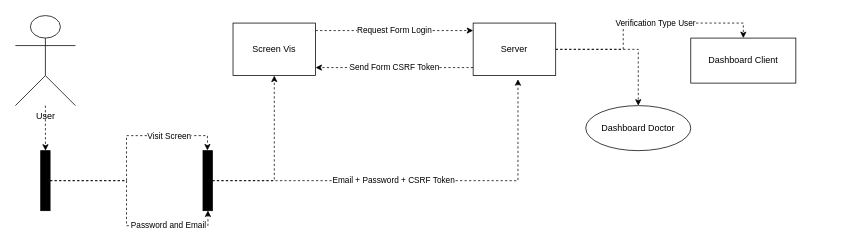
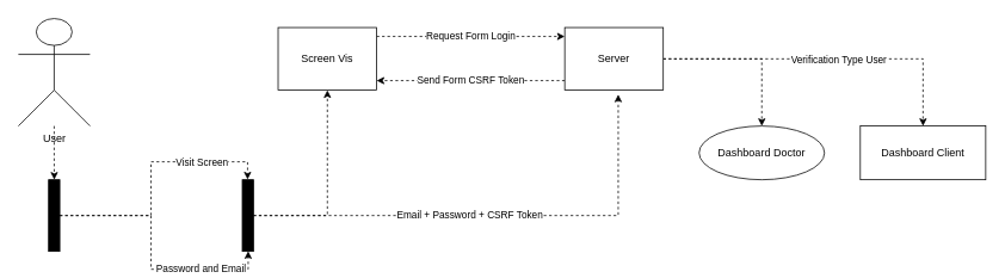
  <mxCell id="0" />
  <mxCell id="1" parent="0" />
  <mxCell id="2" value="" style="edgeStyle=orthogonalEdgeStyle;rounded=0;orthogonalLoop=1;jettySize=auto;html=1;dashed=1;" edge="1" parent="1" source="3" target="6"><mxGeometry relative="1" as="geometry" /></mxCell>
  <mxCell id="3" value="User" style="shape=umlActor;verticalLabelPosition=bottom;verticalAlign=top;html=1;" vertex="1" parent="1"><mxGeometry x="20" y="20" width="80" height="120" as="geometry" /></mxCell>
  <mxCell id="4" value="Request Form Login" style="edgeStyle=orthogonalEdgeStyle;rounded=0;orthogonalLoop=1;jettySize=auto;html=1;entryX=0;entryY=0.5;entryDx=0;entryDy=0;dashed=1;" edge="1" parent="1"><mxGeometry relative="1" as="geometry"><mxPoint x="420" y="40" as="sourcePoint" /><mxPoint x="630" y="40" as="targetPoint" /></mxGeometry></mxCell>
  <mxCell id="5" value="Screen Vis" style="html=1;whiteSpace=wrap;" vertex="1" parent="1"><mxGeometry x="310" y="30" width="110" height="70" as="geometry" /></mxCell>
  <mxCell id="6" value="" style="html=1;points=[];perimeter=orthogonalPerimeter;fillColor=strokeColor;" vertex="1" parent="1"><mxGeometry x="53.75" y="200" width="12.5" height="80" as="geometry" /></mxCell>
  <mxCell id="7" value="Send Form CSRF Token" style="edgeStyle=orthogonalEdgeStyle;rounded=0;orthogonalLoop=1;jettySize=auto;html=1;entryX=1;entryY=0.5;entryDx=0;entryDy=0;dashed=1;" edge="1" parent="1"><mxGeometry relative="1" as="geometry"><mxPoint x="630" y="89.31" as="sourcePoint" /><mxPoint x="420" y="89.31" as="targetPoint" /></mxGeometry></mxCell>
  <mxCell id="8" value="&lt;div style=&quot;line-height: 130%;&quot;&gt;&lt;br&gt;&lt;/div&gt;" style="edgeStyle=orthogonalEdgeStyle;rounded=0;orthogonalLoop=1;jettySize=auto;html=1;exitX=1;exitY=0.5;exitDx=0;exitDy=0;entryX=0.5;entryY=0;entryDx=0;entryDy=0;dashed=1;" edge="1" parent="1" source="11" target="21"><mxGeometry x="-0.167" relative="1" as="geometry"><mxPoint as="offset" /></mxGeometry></mxCell>
  <mxCell id="9" style="edgeStyle=orthogonalEdgeStyle;rounded=0;orthogonalLoop=1;jettySize=auto;html=1;entryX=0.5;entryY=0;entryDx=0;entryDy=0;dashed=1;" edge="1" parent="1" source="11" target="20"><mxGeometry relative="1" as="geometry" /></mxCell>
  <mxCell id="10" value="Verification Type User" style="edgeLabel;html=1;align=center;verticalAlign=middle;resizable=0;points=[];" vertex="1" connectable="0" parent="9"><mxGeometry x="-0.093" relative="1" as="geometry"><mxPoint x="29" as="offset" /></mxGeometry></mxCell>
  <mxCell id="11" value="Server" style="html=1;whiteSpace=wrap;" vertex="1" parent="1"><mxGeometry x="630" y="30" width="110" height="70" as="geometry" /></mxCell>
  <mxCell id="12" style="edgeStyle=orthogonalEdgeStyle;rounded=0;orthogonalLoop=1;jettySize=auto;html=1;entryX=0.5;entryY=1;entryDx=0;entryDy=0;dashed=1;" edge="1" parent="1" source="13" target="5"><mxGeometry relative="1" as="geometry" /></mxCell>
  <mxCell id="13" value="" style="html=1;points=[];perimeter=orthogonalPerimeter;fillColor=strokeColor;" vertex="1" parent="1"><mxGeometry x="270" y="200" width="12.5" height="80" as="geometry" /></mxCell>
  <mxCell id="14" style="edgeStyle=orthogonalEdgeStyle;rounded=0;orthogonalLoop=1;jettySize=auto;html=1;entryX=0.472;entryY=-0.003;entryDx=0;entryDy=0;entryPerimeter=0;dashed=1;" edge="1" parent="1" source="6" target="13"><mxGeometry relative="1" as="geometry" /></mxCell>
  <mxCell id="15" value="Vis" style="edgeLabel;html=1;align=center;verticalAlign=middle;resizable=0;points=[];" vertex="1" connectable="0" parent="14"><mxGeometry x="0.407" relative="1" as="geometry"><mxPoint x="13" as="offset" /></mxGeometry></mxCell>
  <mxCell id="16" value="Visit Screen" style="edgeLabel;html=1;align=center;verticalAlign=middle;resizable=0;points=[];" vertex="1" connectable="0" parent="14"><mxGeometry x="0.509" relative="1" as="geometry"><mxPoint as="offset" /></mxGeometry></mxCell>
  <mxCell id="17" style="edgeStyle=orthogonalEdgeStyle;rounded=0;orthogonalLoop=1;jettySize=auto;html=1;entryX=0.527;entryY=0.997;entryDx=0;entryDy=0;entryPerimeter=0;dashed=1;" edge="1" parent="1" source="6" target="13"><mxGeometry relative="1" as="geometry" /></mxCell>
  <mxCell id="18" value="Password and Email" style="edgeLabel;html=1;align=center;verticalAlign=middle;resizable=0;points=[];" vertex="1" connectable="0" parent="17"><mxGeometry x="0.457" y="1" relative="1" as="geometry"><mxPoint x="5" as="offset" /></mxGeometry></mxCell>
  <mxCell id="19" value="Email + Password + CSRF Token" style="edgeStyle=orthogonalEdgeStyle;rounded=0;orthogonalLoop=1;jettySize=auto;html=1;entryX=0.543;entryY=1.07;entryDx=0;entryDy=0;entryPerimeter=0;dashed=1;" edge="1" parent="1" source="13" target="11"><mxGeometry x="-0.11" relative="1" as="geometry"><mxPoint as="offset" /></mxGeometry></mxCell>
- <mxCell id="20" value="Dashboard Client" style="html=1;whiteSpace=wrap;" vertex="1" parent="1"><mxGeometry x="920" y="50" width="140" height="60" as="geometry" /></mxCell>
+ <mxCell id="20" value="Dashboard Client" style="html=1;whiteSpace=wrap;" vertex="1" parent="1"><mxGeometry x="960" y="140" width="140" height="60" as="geometry" /></mxCell>
  <mxCell id="21" value="Dashboard Doctor" style="ellipse;html=1;whiteSpace=wrap;" vertex="1" parent="1"><mxGeometry x="780" y="140" width="140" height="60" as="geometry" /></mxCell>
